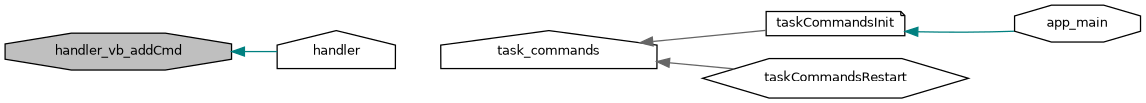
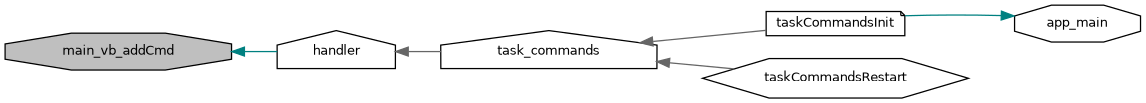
  digraph {
    rankdir=LR
    node [color=black fillcolor=white fontname=Helvetica fontsize=10 shape=octagon style=filled]
    edge [color=gray40 dir=back fontname=Helvetica fontsize=10 labelfontname=Helvetica labelfontsize=10 style=solid]
-   n1 [fillcolor=grey75 fontcolor=black height=0.2 label=handler_vb_addCmd width=0.4]
+   n1 [fillcolor=grey75 fontcolor=black height=0.2 label=main_vb_addCmd width=0.4]
    n2 [height=0.2 label=handler shape=house width=0.4]
    n3 [height=0.2 label=task_commands shape=house width=0.4]
    n4 [height=0.2 label=taskCommandsInit shape=note width=0.4]
    n5 [height=0.2 label=taskCommandsRestart shape=hexagon width=0.4]
    n6 [height=0.2 label=app_main width=0.4]
    n1 -> n2 [color=teal]
+   n2 -> n3
    n3 -> n4
    n3 -> n5
-   n4 -> n6 [color=teal]
+   n6 -> n4 [color=teal]
  }
